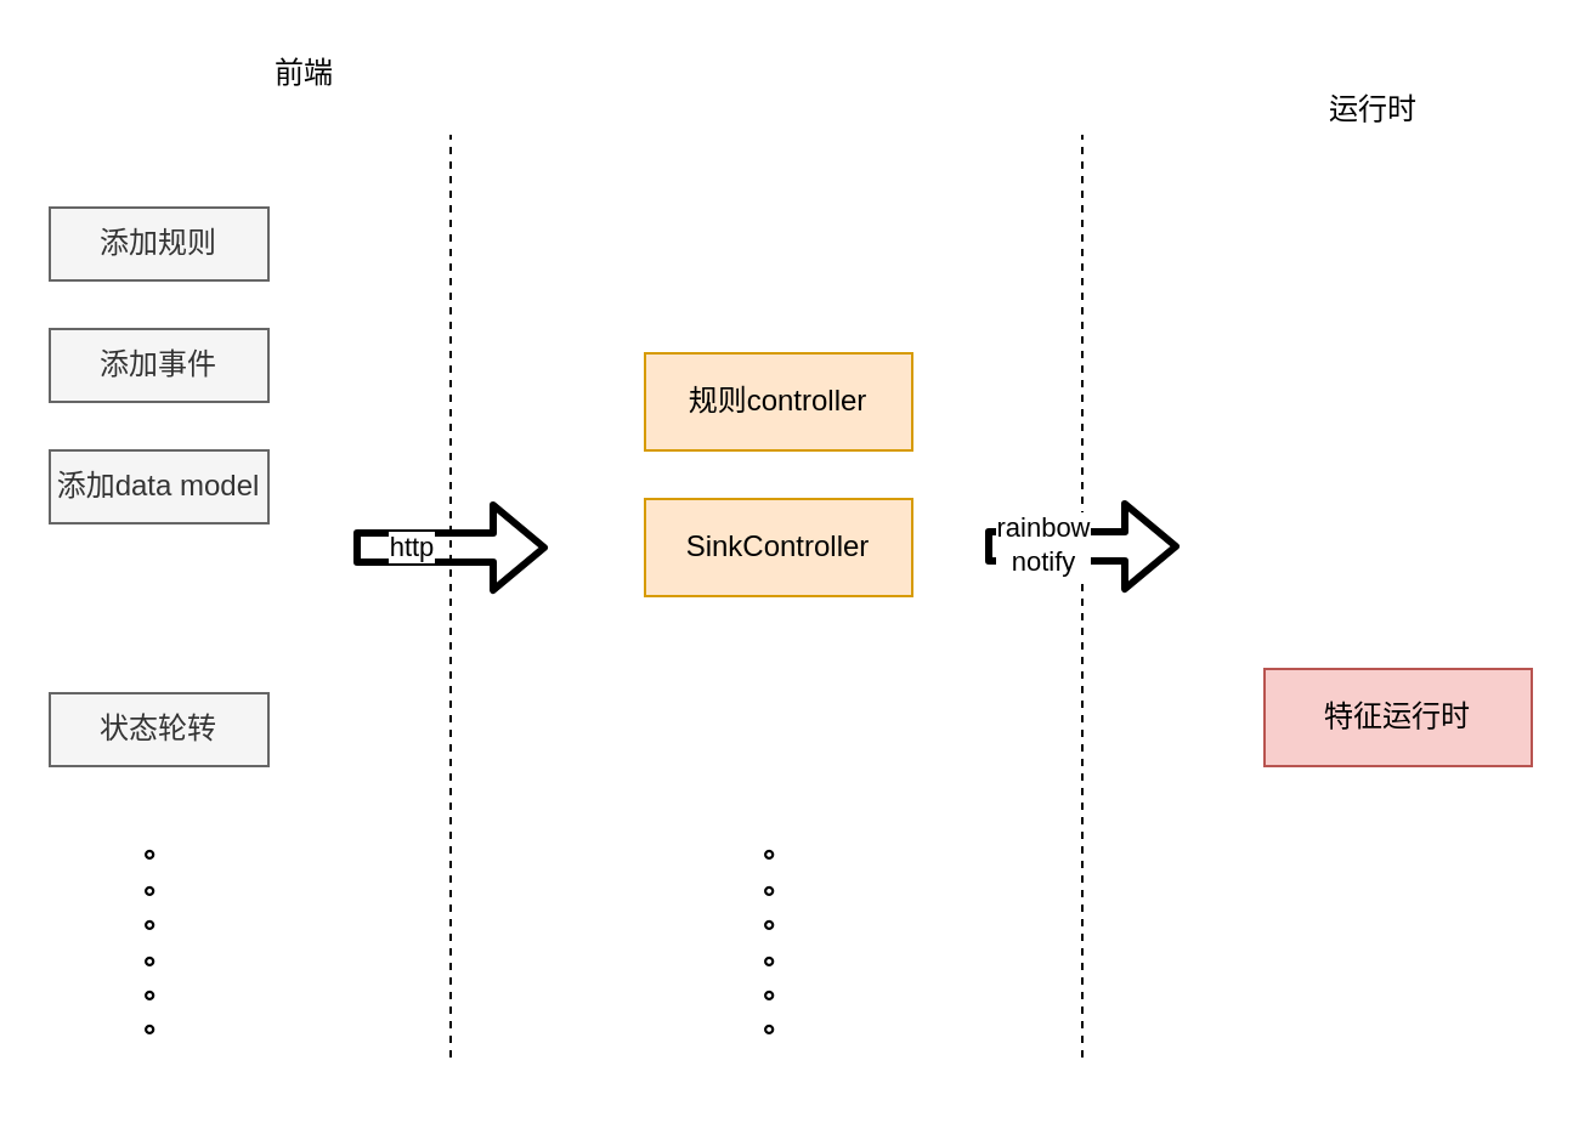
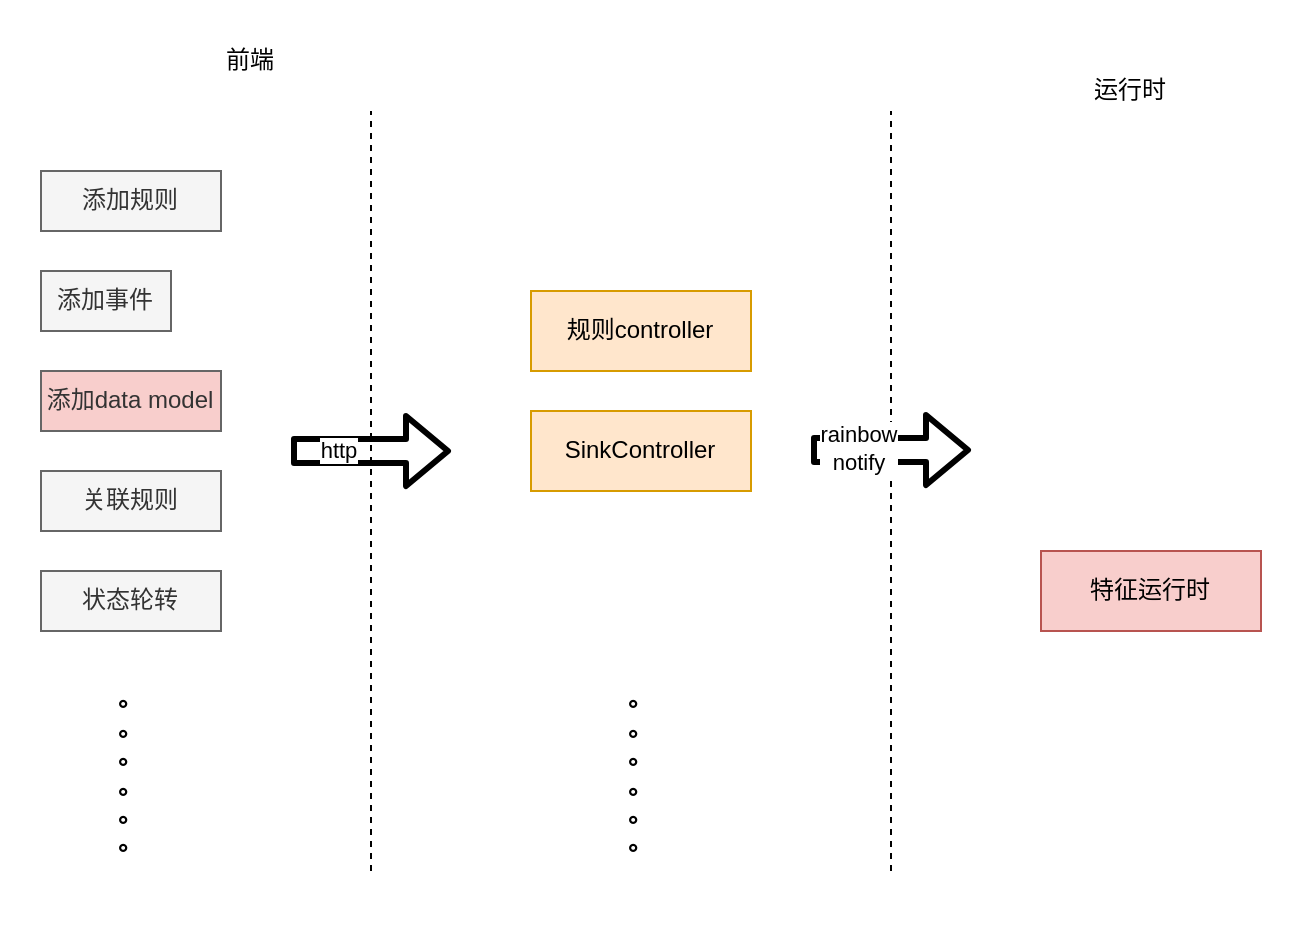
  <mxCell id="0" />
  <mxCell id="1" parent="0" />
  <mxCell id="2" value="" style="endArrow=none;html=1;dashed=1;" edge="1" parent="1"><mxGeometry width="50" height="50" relative="1" as="geometry"><mxPoint x="445" y="435" as="sourcePoint" /><mxPoint x="445" y="55" as="targetPoint" /></mxGeometry></mxCell>
  <mxCell id="3" value="" style="endArrow=none;html=1;dashed=1;" edge="1" parent="1"><mxGeometry width="50" height="50" relative="1" as="geometry"><mxPoint x="185" y="435" as="sourcePoint" /><mxPoint x="185" y="55" as="targetPoint" /></mxGeometry></mxCell>
  <mxCell id="4" value="前端" style="text;html=1;strokeColor=none;fillColor=none;align=center;verticalAlign=middle;whiteSpace=wrap;rounded=0;" vertex="1" parent="1"><mxGeometry x="105" y="20" width="40" height="20" as="geometry" /></mxCell>
  <mxCell id="5" value="运行时" style="text;html=1;strokeColor=none;fillColor=none;align=center;verticalAlign=middle;whiteSpace=wrap;rounded=0;" vertex="1" parent="1"><mxGeometry x="545" y="35" width="40" height="20" as="geometry" /></mxCell>
  <mxCell id="6" value="添加规则" style="rounded=0;whiteSpace=wrap;html=1;fillColor=#f5f5f5;strokeColor=#666666;fontColor=#333333;" vertex="1" parent="1"><mxGeometry x="20" y="85" width="90" height="30" as="geometry" /></mxCell>
- <mxCell id="7" value="添加事件" style="rounded=0;whiteSpace=wrap;html=1;fillColor=#f5f5f5;strokeColor=#666666;fontColor=#333333;" vertex="1" parent="1"><mxGeometry x="20" y="135" width="90" height="30" as="geometry" /></mxCell>
- <mxCell id="8" value="添加data model" style="rounded=0;whiteSpace=wrap;html=1;fillColor=#f5f5f5;strokeColor=#666666;fontColor=#333333;" vertex="1" parent="1"><mxGeometry x="20" y="185" width="90" height="30" as="geometry" /></mxCell>
+ <mxCell id="7" value="添加事件" style="rounded=0;whiteSpace=wrap;html=1;fillColor=#f5f5f5;strokeColor=#666666;fontColor=#333333;" vertex="1" parent="1"><mxGeometry x="20" y="135" width="65" height="30" as="geometry" /></mxCell>
+ <mxCell id="8" value="添加data model" style="rounded=0;whiteSpace=wrap;html=1;fillColor=#f8cecc;strokeColor=#666666;fontColor=#333333;" vertex="1" parent="1"><mxGeometry x="20" y="185" width="90" height="30" as="geometry" /></mxCell>
+ <mxCell id="9" value="关联规则" style="rounded=0;whiteSpace=wrap;html=1;fillColor=#f5f5f5;strokeColor=#666666;fontColor=#333333;" vertex="1" parent="1"><mxGeometry x="20" y="235" width="90" height="30" as="geometry" /></mxCell>
  <mxCell id="10" value="&lt;b&gt;。&lt;br&gt;。&lt;br&gt;。&lt;br&gt;。&lt;br&gt;。&lt;br&gt;。&lt;/b&gt;" style="text;html=1;strokeColor=none;fillColor=none;align=center;verticalAlign=middle;whiteSpace=wrap;rounded=0;" vertex="1" parent="1"><mxGeometry y="325" width="40" height="120" as="geometry" x="45" /></mxCell>
  <mxCell id="11" value="" style="shape=flexArrow;endArrow=classic;html=1;strokeWidth=3;" edge="1" parent="1"><mxGeometry width="50" height="50" relative="1" as="geometry"><mxPoint x="145" y="225" as="sourcePoint" /><mxPoint x="225" y="225" as="targetPoint" /></mxGeometry></mxCell>
  <mxCell id="12" value="http" style="edgeLabel;html=1;align=center;verticalAlign=middle;resizable=0;points=[];" vertex="1" connectable="0" parent="11"><mxGeometry x="-0.425" y="1" relative="1" as="geometry"><mxPoint as="offset" /></mxGeometry></mxCell>
  <mxCell id="13" value="规则controller" style="rounded=0;whiteSpace=wrap;html=1;fillColor=#ffe6cc;strokeColor=#d79b00;" vertex="1" parent="1"><mxGeometry x="265" y="145" width="110" height="40" as="geometry" /></mxCell>
  <mxCell id="14" value="SinkController" style="rounded=0;whiteSpace=wrap;html=1;fillColor=#ffe6cc;strokeColor=#d79b00;" vertex="1" parent="1"><mxGeometry x="265" y="205" width="110" height="40" as="geometry" /></mxCell>
  <mxCell id="15" value="状态轮转" style="rounded=0;whiteSpace=wrap;html=1;fillColor=#f5f5f5;strokeColor=#666666;fontColor=#333333;" vertex="1" parent="1"><mxGeometry x="20" y="285" width="90" height="30" as="geometry" /></mxCell>
  <mxCell id="16" value="&lt;b&gt;。&lt;br&gt;。&lt;br&gt;。&lt;br&gt;。&lt;br&gt;。&lt;br&gt;。&lt;/b&gt;" style="text;html=1;strokeColor=none;fillColor=none;align=center;verticalAlign=middle;whiteSpace=wrap;rounded=0;" vertex="1" parent="1"><mxGeometry x="300" y="325" width="40" height="120" as="geometry" /></mxCell>
  <mxCell id="17" value="" style="shape=flexArrow;endArrow=classic;html=1;strokeWidth=3;" edge="1" parent="1"><mxGeometry width="50" height="50" relative="1" as="geometry"><mxPoint x="405" y="224.5" as="sourcePoint" /><mxPoint x="485" y="224.5" as="targetPoint" /></mxGeometry></mxCell>
  <mxCell id="18" value="rainbow&lt;br&gt;notify" style="edgeLabel;html=1;align=center;verticalAlign=middle;resizable=0;points=[];" vertex="1" connectable="0" parent="17"><mxGeometry x="-0.425" y="1" relative="1" as="geometry"><mxPoint as="offset" /></mxGeometry></mxCell>
  <mxCell id="19" value="特征运行时" style="rounded=0;whiteSpace=wrap;html=1;fillColor=#f8cecc;strokeColor=#b85450;" vertex="1" parent="1"><mxGeometry x="520" y="275" width="110" height="40" as="geometry" /></mxCell>
